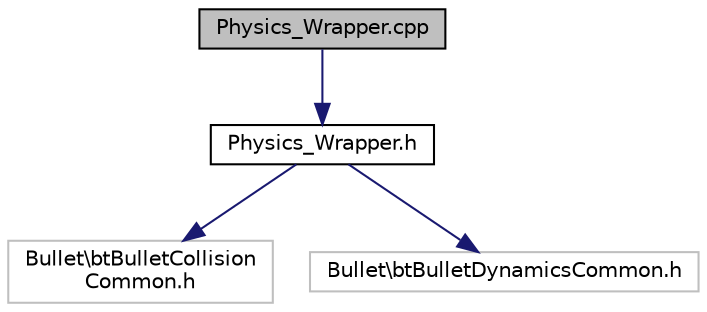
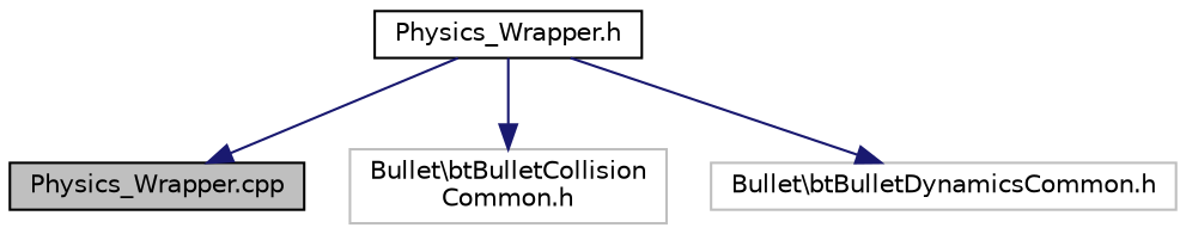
  digraph {
    node [color=black fillcolor=white fontname=Helvetica fontsize=10 shape=record style=filled]
    edge [color=midnightblue fontname=Helvetica fontsize=10 labelfontname=Helvetica labelfontsize=10 style=solid]
    n1 [fillcolor=grey75 fontcolor=black height=0.2 label="Physics_Wrapper.cpp" width=0.4]
    n2 [height=0.2 label="Physics_Wrapper.h" width=0.4]
    n3 [color=grey75 height=0.2 label="Bullet\\btBulletCollision\lCommon.h" width=0.4]
    n4 [color=grey75 height=0.2 label="Bullet\\btBulletDynamicsCommon.h" width=0.4]
-   n1 -> n2
+   n2 -> n1
    n2 -> n3
    n2 -> n4
  }
